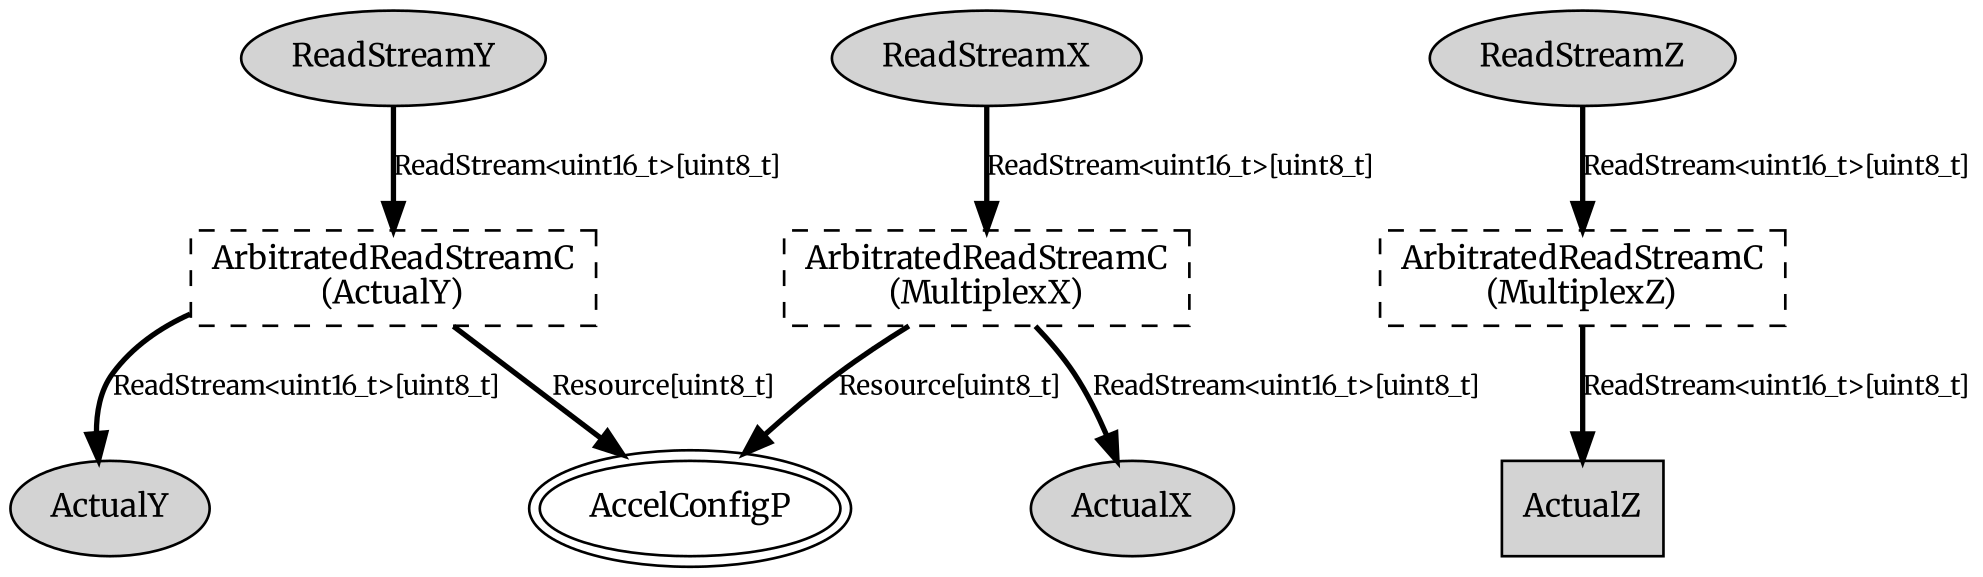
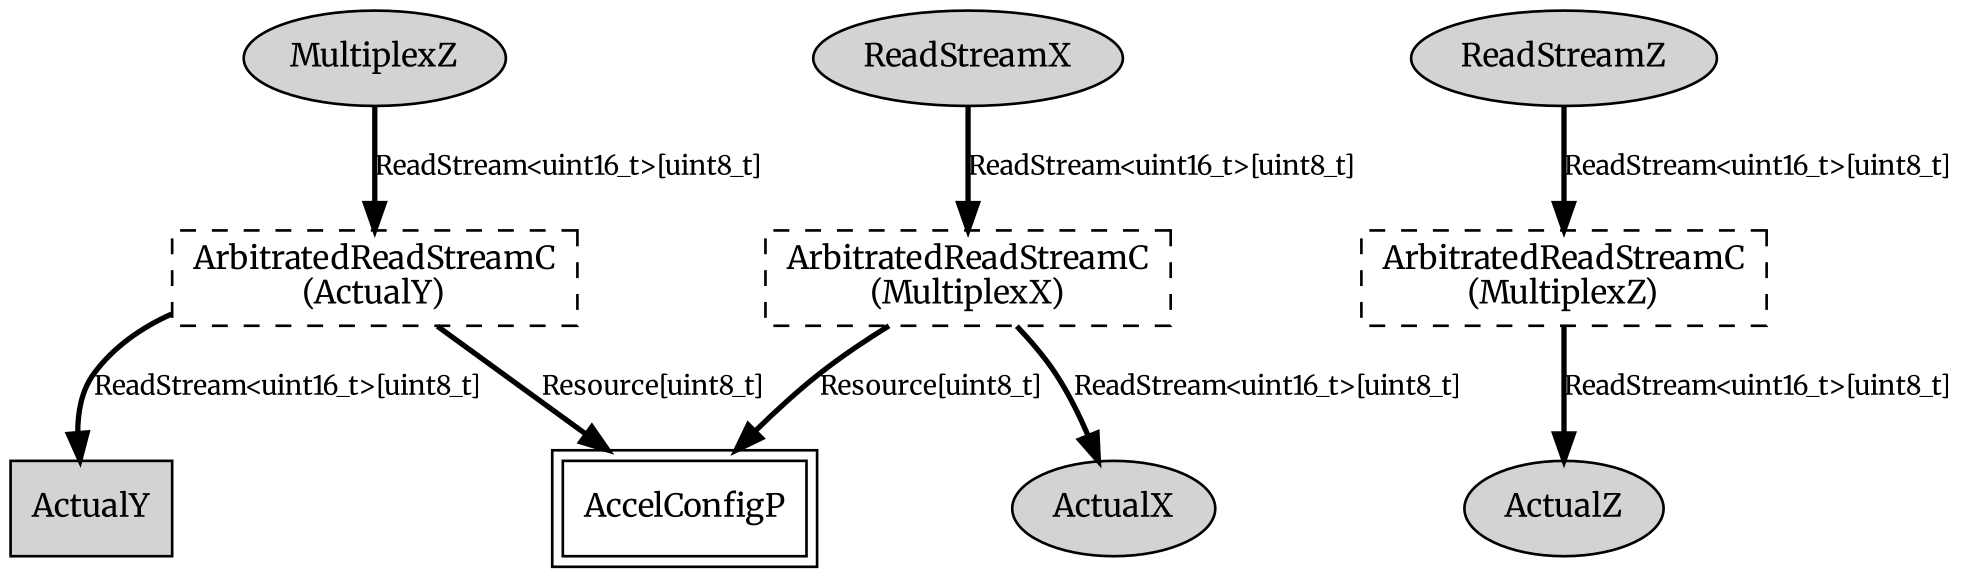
  digraph {
    fontname=Merriweather
    node [fontname=Merriweather fontsize=12 shape=ellipse style=filled]
    edge [fontname=Merriweather fontsize=10 style=bold]
-   n1 [label=ReadStreamY]
+   n1 [label=MultiplexZ]
    n2 [label="ArbitratedReadStreamC\n(ActualY)" shape=box style=dashed]
-   AccelConfigP [peripheries=2 style=""]
-   n4 [label=ActualY]
+   AccelConfigP [peripheries=2 shape=box style=""]
+   n4 [label=ActualY shape=box]
    n5 [label=ReadStreamZ]
    n6 [label="ArbitratedReadStreamC\n(MultiplexZ)" shape=box style=dashed]
-   n7 [label=ActualZ shape=box]
+   n7 [label=ActualZ]
    n8 [label=ReadStreamX]
    n9 [label="ArbitratedReadStreamC\n(MultiplexX)" shape=box style=dashed]
    n10 [label=ActualX]
    n1 -> n2 [label="ReadStream<uint16_t>[uint8_t]"]
    n2 -> AccelConfigP [label="Resource[uint8_t]"]
    n2 -> n4 [label="ReadStream<uint16_t>[uint8_t]"]
    n5 -> n6 [label="ReadStream<uint16_t>[uint8_t]"]
    n6 -> n7 [label="ReadStream<uint16_t>[uint8_t]"]
    n8 -> n9 [label="ReadStream<uint16_t>[uint8_t]"]
    n9 -> AccelConfigP [label="Resource[uint8_t]"]
    n9 -> n10 [label="ReadStream<uint16_t>[uint8_t]"]
  }
